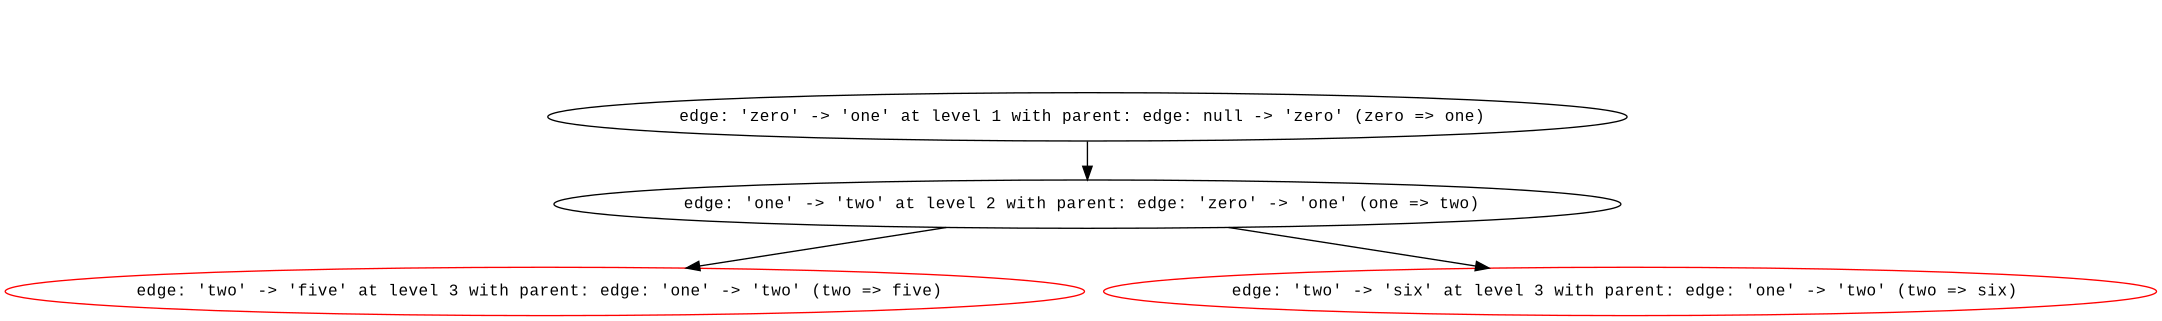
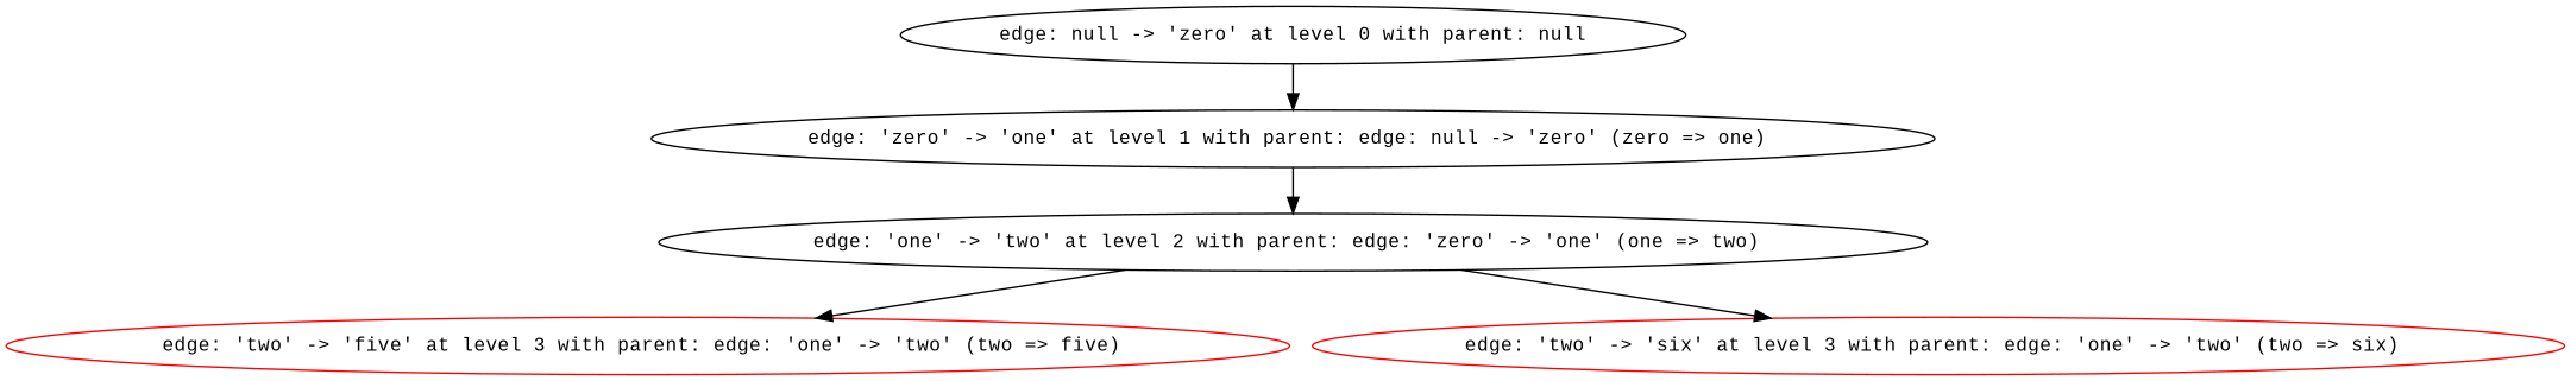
  digraph {
    nodesep=0.2
    rankdir=TB
    ranksep=0.4
    fontname="Liberation Mono"
    node [fontname="Liberation Mono" fontsize=12.0 margin=0.07]
    edge [fontname="Liberation Mono" fontsize=12.0 margin=0.05]
    n1 [color=red label="edge: 'two' -> 'five' at level 3 with parent: edge: 'one' -> 'two' (two => five) "]
    n2 [label="edge: 'zero' -> 'one' at level 1 with parent: edge: null -> 'zero' (zero => one) "]
    n3 [label="edge: 'one' -> 'two' at level 2 with parent: edge: 'zero' -> 'one' (one => two) "]
+   n4 [label="edge: null -> 'zero' at level 0 with parent: null"]
    n5 [color=red label="edge: 'two' -> 'six' at level 3 with parent: edge: 'one' -> 'two' (two => six) "]
    n2 -> n3
    n3 -> n1
    n3 -> n5
+   n4 -> n2
  }
